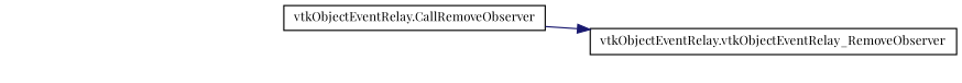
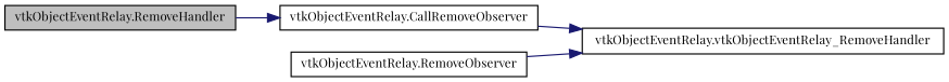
  digraph {
    fontname="Playfair Display"
    rankdir=LR
    node [color=black fontname="Playfair Display" fontsize=10 shape=record]
    edge [color=midnightblue fontname="Playfair Display" fontsize=10 labelfontname=FreeSans labelfontsize=10 style=solid]
+   n1 [fillcolor=grey75 fontcolor=black height=0.2 label="vtkObjectEventRelay.RemoveHandler" style=filled width=0.4]
    n2 [height=0.2 label="vtkObjectEventRelay.CallRemoveObserver" width=0.4]
-   n3 [height=0.2 label="vtkObjectEventRelay.vtkObjectEventRelay_RemoveObserver" width=0.4]
+   n3 [height=0.2 label="vtkObjectEventRelay.vtkObjectEventRelay_RemoveHandler" width=0.4]
+   n4 [height=0.2 label="vtkObjectEventRelay.RemoveObserver" width=0.4]
+   n1 -> n2
    n2 -> n3
+   n4 -> n3
  }
